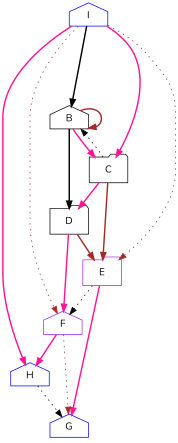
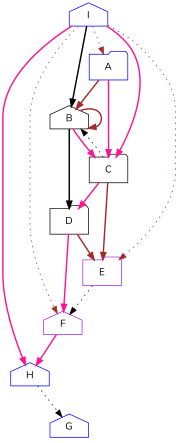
  digraph {
    fontname=Nunito
    node [color=blue fontname=Nunito shape=house]
    edge [color=brown fontname=Nunito style=bold]
    n1 [color=black label=D shape=folder]
    n2 [color=purple label=E shape=folder]
    n3 [color=purple label=F]
    n4 [label=G]
    n5 [label=H]
+   n6 [label=A shape=folder]
    n7 [color=black label=B]
    n8 [color=black label=C shape=folder]
    n9 [label=I]
    n1 -> n2
    n1 -> n3 [color=deeppink]
    n2 -> n3 [color=black style=dotted]
-   n2 -> n4 [color=deeppink]
-   n3 -> n4 [style=dotted]
    n3 -> n5 [color=deeppink]
    n5 -> n4 [color=black style=dotted]
+   n6 -> n7
+   n6 -> n8 [color=deeppink]
    n7 -> n1 [color=black]
    n7 -> n7
    n7 -> n8 [color=deeppink]
    n8 -> n1 [color=deeppink]
    n8 -> n2
    n8 -> n7 [color=black style=dotted]
    n9 -> n2 [style=dotted]
    n9 -> n3 [style=dotted]
    n9 -> n5 [color=deeppink]
+   n9 -> n6 [style=dotted]
    n9 -> n7 [color=black]
    n9 -> n8 [color=deeppink]
  }
